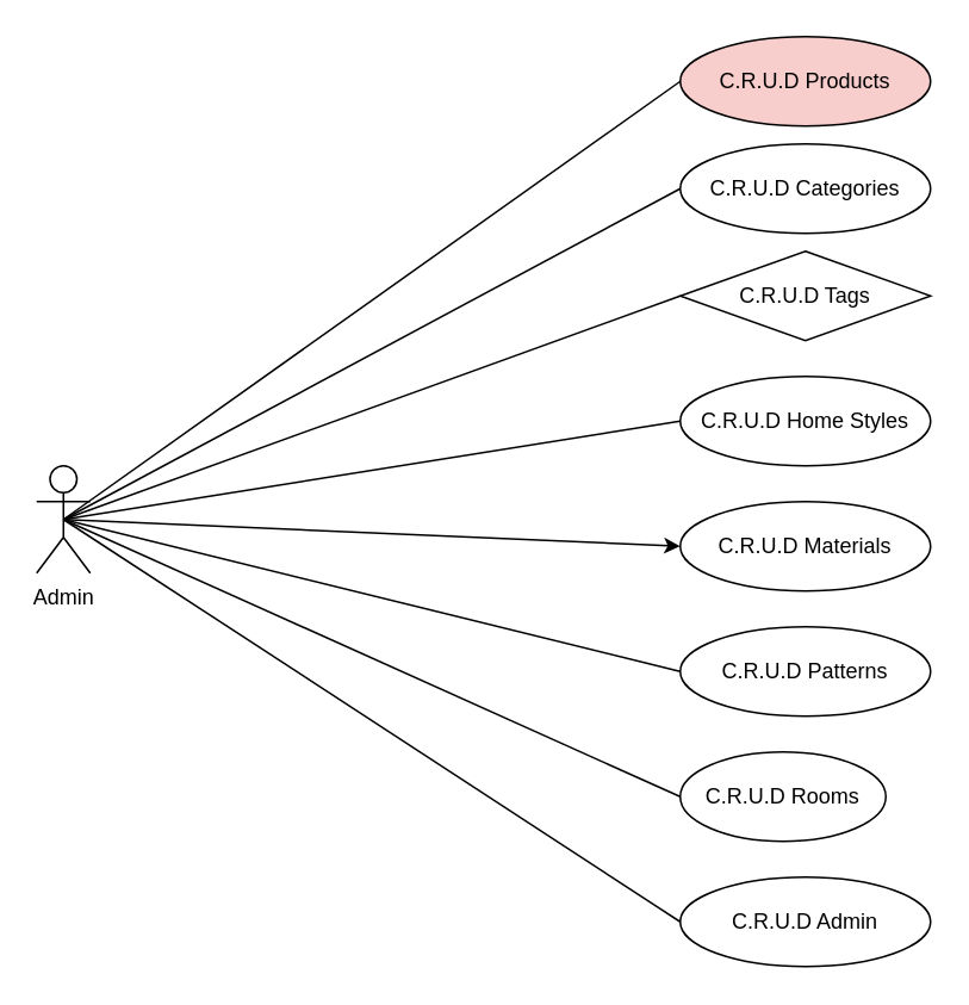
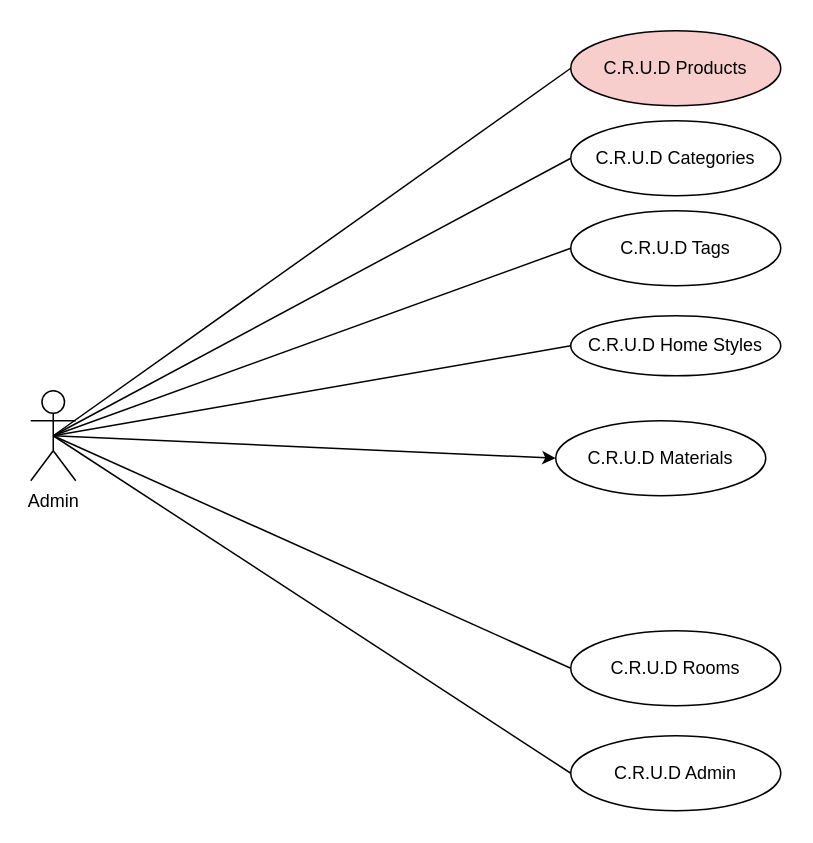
  <mxCell id="0" />
  <mxCell id="1" parent="0" />
  <mxCell id="2" value="Admin" style="shape=umlActor;verticalLabelPosition=bottom;verticalAlign=top;html=1;" vertex="1" parent="1"><mxGeometry x="20" y="260" width="30" height="60" as="geometry" /></mxCell>
  <mxCell id="3" value="C.R.U.D Products" style="ellipse;whiteSpace=wrap;html=1;fillColor=#f8cecc;" vertex="1" parent="1"><mxGeometry x="380" y="20" width="140" height="50" as="geometry" /></mxCell>
  <mxCell id="4" value="C.R.U.D Categories" style="ellipse;whiteSpace=wrap;html=1;" vertex="1" parent="1"><mxGeometry x="380" y="80" width="140" height="50" as="geometry" /></mxCell>
- <mxCell id="5" value="C.R.U.D Tags" style="rhombus;whiteSpace=wrap;html=1;" vertex="1" parent="1"><mxGeometry x="380" y="140" width="140" height="50" as="geometry" /></mxCell>
- <mxCell id="6" value="C.R.U.D Home Styles" style="ellipse;whiteSpace=wrap;html=1;" vertex="1" parent="1"><mxGeometry x="380" y="210" width="140" height="50" as="geometry" /></mxCell>
- <mxCell id="7" value="C.R.U.D Materials" style="ellipse;whiteSpace=wrap;html=1;" vertex="1" parent="1"><mxGeometry x="380" y="280" width="140" height="50" as="geometry" /></mxCell>
- <mxCell id="8" value="C.R.U.D Patterns" style="ellipse;whiteSpace=wrap;html=1;" vertex="1" parent="1"><mxGeometry x="380" y="350" width="140" height="50" as="geometry" /></mxCell>
- <mxCell id="9" value="C.R.U.D Rooms" style="ellipse;whiteSpace=wrap;html=1;" vertex="1" parent="1"><mxGeometry x="380" y="420" width="115" height="50" as="geometry" /></mxCell>
+ <mxCell id="5" value="C.R.U.D Tags" style="ellipse;whiteSpace=wrap;html=1;" vertex="1" parent="1"><mxGeometry x="380" y="140" width="140" height="50" as="geometry" /></mxCell>
+ <mxCell id="6" value="C.R.U.D Home Styles" style="ellipse;whiteSpace=wrap;html=1;" vertex="1" parent="1"><mxGeometry x="380" y="210" width="140" height="40" as="geometry" /></mxCell>
+ <mxCell id="7" value="C.R.U.D Materials" style="ellipse;whiteSpace=wrap;html=1;" vertex="1" parent="1"><mxGeometry x="370" y="280" width="140" height="50" as="geometry" /></mxCell>
+ <mxCell id="9" value="C.R.U.D Rooms" style="ellipse;whiteSpace=wrap;html=1;" vertex="1" parent="1"><mxGeometry x="380" y="420" width="140" height="50" as="geometry" /></mxCell>
  <mxCell id="10" value="C.R.U.D Admin" style="ellipse;whiteSpace=wrap;html=1;" vertex="1" parent="1"><mxGeometry x="380" y="490" width="140" height="50" as="geometry" /></mxCell>
  <mxCell id="11" value="" style="endArrow=none;html=1;entryX=0;entryY=0.5;entryDx=0;entryDy=0;exitX=0.5;exitY=0.5;exitDx=0;exitDy=0;exitPerimeter=0;" edge="1" parent="1" source="2" target="3"><mxGeometry width="50" height="50" relative="1" as="geometry"><mxPoint x="210" y="310" as="sourcePoint" /><mxPoint x="260" y="260" as="targetPoint" /></mxGeometry></mxCell>
  <mxCell id="12" value="" style="endArrow=none;html=1;entryX=0;entryY=0.5;entryDx=0;entryDy=0;exitX=0.5;exitY=0.5;exitDx=0;exitDy=0;exitPerimeter=0;" edge="1" parent="1" source="2" target="4"><mxGeometry width="50" height="50" relative="1" as="geometry"><mxPoint x="210" y="300" as="sourcePoint" /><mxPoint x="390" y="55" as="targetPoint" /></mxGeometry></mxCell>
  <mxCell id="13" value="" style="endArrow=none;html=1;entryX=0;entryY=0.5;entryDx=0;entryDy=0;exitX=0.5;exitY=0.5;exitDx=0;exitDy=0;exitPerimeter=0;" edge="1" parent="1" source="2" target="5"><mxGeometry width="50" height="50" relative="1" as="geometry"><mxPoint x="220" y="310" as="sourcePoint" /><mxPoint x="390" y="115" as="targetPoint" /></mxGeometry></mxCell>
  <mxCell id="14" value="" style="endArrow=none;html=1;entryX=0;entryY=0.5;entryDx=0;entryDy=0;exitX=0.5;exitY=0.5;exitDx=0;exitDy=0;exitPerimeter=0;" edge="1" parent="1" source="2" target="6"><mxGeometry width="50" height="50" relative="1" as="geometry"><mxPoint x="215" y="315" as="sourcePoint" /><mxPoint x="390" y="175" as="targetPoint" /></mxGeometry></mxCell>
  <mxCell id="15" value="" style="endArrow=classic;html=1;entryX=0;entryY=0.5;entryDx=0;entryDy=0;exitX=0.5;exitY=0.5;exitDx=0;exitDy=0;exitPerimeter=0;" edge="1" parent="1" source="2" target="7"><mxGeometry width="50" height="50" relative="1" as="geometry"><mxPoint x="215" y="315" as="sourcePoint" /><mxPoint x="390" y="245" as="targetPoint" /></mxGeometry></mxCell>
- <mxCell id="16" value="" style="endArrow=none;html=1;entryX=0;entryY=0.5;entryDx=0;entryDy=0;exitX=0.5;exitY=0.5;exitDx=0;exitDy=0;exitPerimeter=0;" edge="1" parent="1" source="2" target="8"><mxGeometry width="50" height="50" relative="1" as="geometry"><mxPoint x="215" y="315" as="sourcePoint" /><mxPoint x="390" y="315" as="targetPoint" /></mxGeometry></mxCell>
  <mxCell id="17" value="" style="endArrow=none;html=1;entryX=0;entryY=0.5;entryDx=0;entryDy=0;exitX=0.5;exitY=0.5;exitDx=0;exitDy=0;exitPerimeter=0;" edge="1" parent="1" source="2" target="9"><mxGeometry width="50" height="50" relative="1" as="geometry"><mxPoint x="215" y="315" as="sourcePoint" /><mxPoint x="390" y="385" as="targetPoint" /></mxGeometry></mxCell>
  <mxCell id="18" value="" style="endArrow=none;html=1;entryX=0;entryY=0.5;entryDx=0;entryDy=0;exitX=0.5;exitY=0.5;exitDx=0;exitDy=0;exitPerimeter=0;" edge="1" parent="1" source="2" target="10"><mxGeometry width="50" height="50" relative="1" as="geometry"><mxPoint x="215" y="315" as="sourcePoint" /><mxPoint x="390" y="455" as="targetPoint" /></mxGeometry></mxCell>
